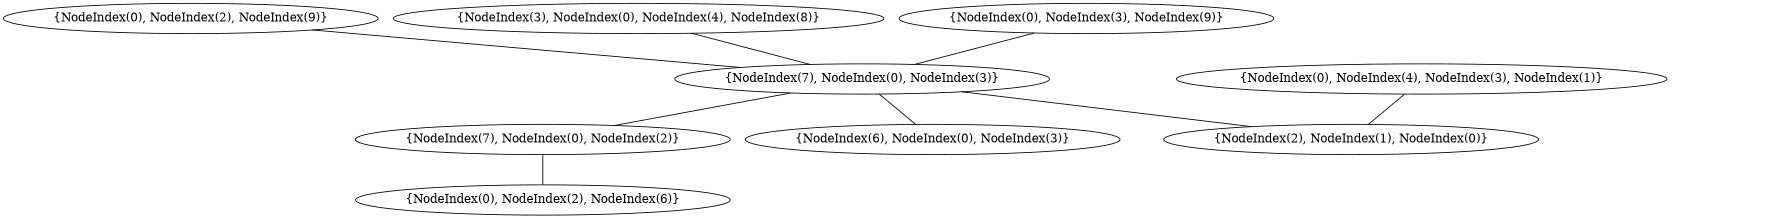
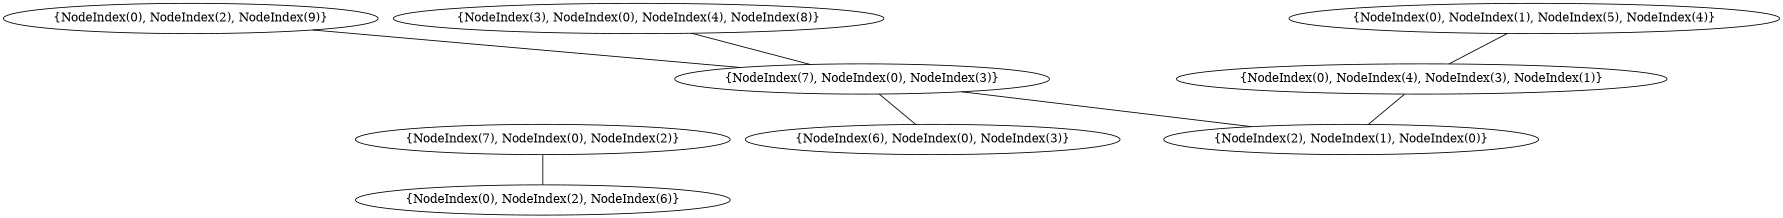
  graph {
    n1 [label="{NodeIndex(2), NodeIndex(1), NodeIndex(0)}"]
    n2 [label="{NodeIndex(0), NodeIndex(2), NodeIndex(6)}"]
    n3 [label="{NodeIndex(7), NodeIndex(0), NodeIndex(2)}"]
    n4 [label="{NodeIndex(0), NodeIndex(2), NodeIndex(9)}"]
    n5 [label="{NodeIndex(7), NodeIndex(0), NodeIndex(3)}"]
    n6 [label="{NodeIndex(0), NodeIndex(4), NodeIndex(3), NodeIndex(1)}"]
    n7 [label="{NodeIndex(3), NodeIndex(0), NodeIndex(4), NodeIndex(8)}"]
    n8 [label="{NodeIndex(6), NodeIndex(0), NodeIndex(3)}"]
-   n9 [label="{NodeIndex(0), NodeIndex(3), NodeIndex(9)}"]
+   n10 [label="{NodeIndex(0), NodeIndex(1), NodeIndex(5), NodeIndex(4)}"]
    n3 -- n2
    n4 -- n5
    n5 -- n1
-   n5 -- n3
    n5 -- n8
    n6 -- n1
    n7 -- n5
-   n9 -- n5
+   n10 -- n6
  }
